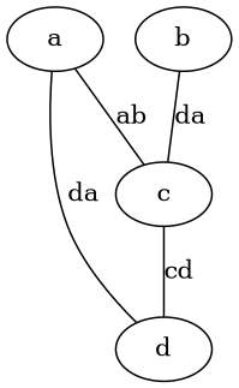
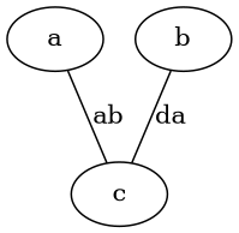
  graph {
    edge [weight=70]
    a
    c
    b
-   d
    a -- c [label=ab]
-   c -- d [label=cd weight=50]
    b -- c [label=da]
-   d -- a [label=da weight=30]
  }
